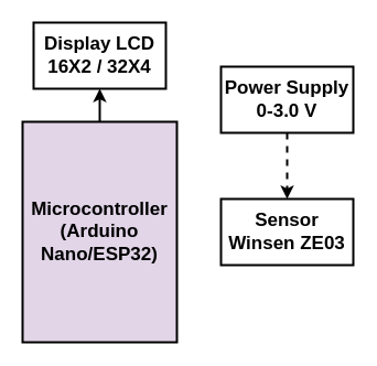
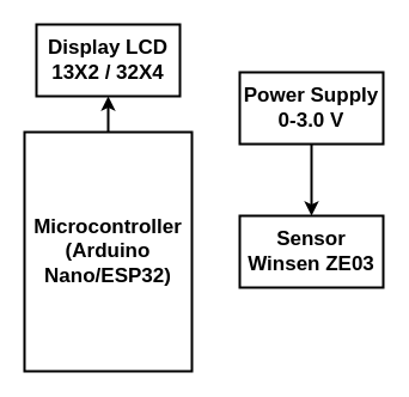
  <mxCell id="0" />
  <mxCell id="1" parent="0" />
  <mxCell id="2" value="" style="edgeStyle=orthogonalEdgeStyle;rounded=0;orthogonalLoop=1;jettySize=auto;html=1;fontSize=17;strokeWidth=2;" edge="1" parent="1" source="3" target="5"><mxGeometry relative="1" as="geometry" /></mxCell>
- <mxCell id="3" value="Microcontroller&lt;br&gt;(Arduino Nano/ESP32)" style="rounded=0;whiteSpace=wrap;html=1;fontSize=17;fontStyle=1;strokeWidth=2;fillColor=#e1d5e7;" vertex="1" parent="1"><mxGeometry x="20" y="110" width="140" height="200" as="geometry" /></mxCell>
+ <mxCell id="3" value="Microcontroller&lt;br&gt;(Arduino Nano/ESP32)" style="rounded=0;whiteSpace=wrap;html=1;fontSize=17;fontStyle=1;strokeWidth=2;" vertex="1" parent="1"><mxGeometry x="20" y="110" width="140" height="200" as="geometry" /></mxCell>
  <mxCell id="4" value="&lt;b&gt;Sensor&lt;br&gt;Winsen ZE03&lt;/b&gt;" style="rounded=0;whiteSpace=wrap;html=1;fontSize=17;strokeWidth=2;" vertex="1" parent="1"><mxGeometry x="200" y="180" width="120" height="60" as="geometry" /></mxCell>
- <mxCell id="5" value="&lt;b&gt;Display LCD 16X2 / 32X4&lt;/b&gt;" style="rounded=0;whiteSpace=wrap;html=1;fontSize=17;strokeWidth=2;" vertex="1" parent="1"><mxGeometry x="30" y="20" width="120" height="60" as="geometry" /></mxCell>
- <mxCell id="6" style="edgeStyle=orthogonalEdgeStyle;rounded=0;orthogonalLoop=1;jettySize=auto;html=1;exitX=0.5;exitY=1;exitDx=0;exitDy=0;entryX=0.5;entryY=0;entryDx=0;entryDy=0;fontSize=17;strokeWidth=2;dashed=1;" edge="1" parent="1" source="7" target="4"><mxGeometry relative="1" as="geometry" /></mxCell>
+ <mxCell id="5" value="&lt;b&gt;Display LCD 13X2 / 32X4&lt;/b&gt;" style="rounded=0;whiteSpace=wrap;html=1;fontSize=17;strokeWidth=2;" vertex="1" parent="1"><mxGeometry x="30" y="20" width="120" height="60" as="geometry" /></mxCell>
+ <mxCell id="6" style="edgeStyle=orthogonalEdgeStyle;rounded=0;orthogonalLoop=1;jettySize=auto;html=1;exitX=0.5;exitY=1;exitDx=0;exitDy=0;entryX=0.5;entryY=0;entryDx=0;entryDy=0;fontSize=17;strokeWidth=2;" edge="1" parent="1" source="7" target="4"><mxGeometry relative="1" as="geometry" /></mxCell>
  <mxCell id="7" value="&lt;b&gt;Power Supply&lt;br&gt;0-3.0 V&lt;br&gt;&lt;/b&gt;" style="rounded=0;whiteSpace=wrap;html=1;fontSize=17;strokeWidth=2;" vertex="1" parent="1"><mxGeometry x="200" y="60" width="120" height="60" as="geometry" /></mxCell>
